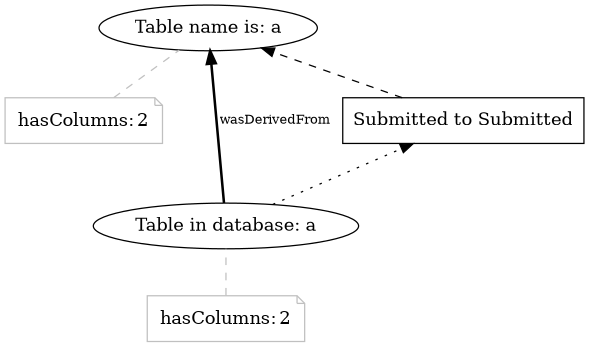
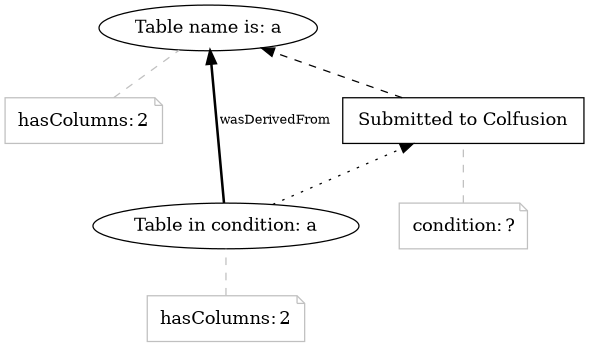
  digraph {
    rankdir=BT
    node [shape=note]
    edge [color=black style=dashed]
-   n1 [label="Submitted to Submitted" shape=polygon sides=4]
+   n1 [label="Submitted to Colfusion" shape=polygon sides=4]
    n2 [label="Table name is: a" shape=""]
+   n3 [color=gray fontcolor=black label=<<TABLE cellpadding="0" border="0"> 	<TR> 	    <TD align="left">condition:</TD> 	    <TD align="left">?</TD> 	</TR>     </TABLE>>]
    n4 [color=gray fontcolor=black label=<<TABLE cellpadding="0" border="0"> 	<TR> 	    <TD align="left">hasColumns:</TD> 	    <TD align="left">2</TD> 	</TR>     </TABLE>>]
-   n5 [label="Table in database: a" shape=""]
+   n5 [label="Table in condition: a" shape=""]
    n6 [color=gray fontcolor=black label=<<TABLE cellpadding="0" border="0"> 	<TR> 	    <TD align="left">hasColumns:</TD> 	    <TD align="left">2</TD> 	</TR>     </TABLE>>]
    n1 -> n2 [fontcolor=black]
+   n3 -> n1 [arrowhead=none color=gray]
    n4 -> n2 [arrowhead=none color=gray]
    n5 -> n1 [fontcolor=black fontsize=10 label=" " style=dotted]
    n5 -> n2 [fontcolor=black fontsize=10 label=wasDerivedFrom style=bold]
    n6 -> n5 [arrowhead=none color=gray]
  }
